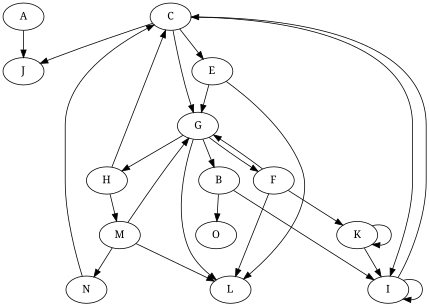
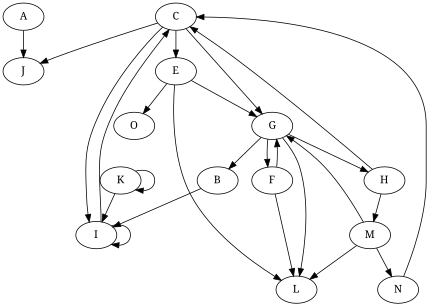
  digraph {
    fontname="Noto Serif"
    node [fontname="Noto Serif"]
    edge [fontname="Noto Serif" weight=1]
    A
    J
    B
    I
    O
    E
    G
    L
    C
    F
    H
    K
    M
    N
    A -> J
    B -> I
-   B -> O
+   E -> O
    I -> I [weight=""]
    I -> C
    E -> G
    E -> L
    G -> B
    G -> L
    G -> F
    G -> H
    C -> J
    C -> I
    C -> E
    C -> G
    F -> G
    F -> L
-   F -> K
    H -> C
    H -> M
    K -> I
    K -> K [weight=""]
    M -> G
    M -> L
    M -> N
    N -> C
  }
